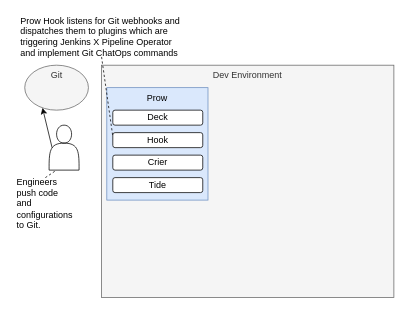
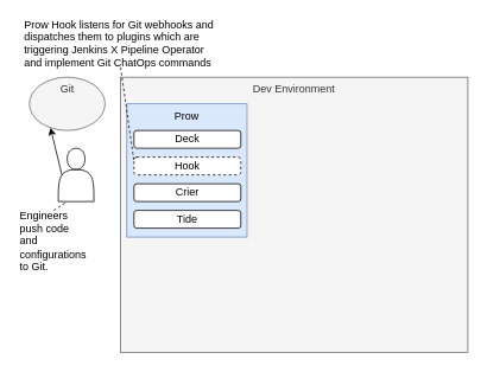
  <mxCell id="0" />
  <mxCell id="1" parent="0" />
  <mxCell id="2" value="Dev Environment" style="rounded=0;whiteSpace=wrap;html=1;align=center;verticalAlign=top;fillColor=#f5f5f5;strokeColor=#666666;fontColor=#333333;" parent="1" vertex="1"><mxGeometry x="135" y="86" width="390" height="310" as="geometry" /></mxCell>
  <mxCell id="3" value="Prow" style="rounded=0;whiteSpace=wrap;html=1;align=center;verticalAlign=top;fillColor=#dae8fc;strokeColor=#6c8ebf;" parent="1" vertex="1"><mxGeometry x="142" y="116" width="135" height="150" as="geometry" /></mxCell>
- <mxCell id="4" value="Hook" style="rounded=1;whiteSpace=wrap;html=1;" parent="1" vertex="1"><mxGeometry x="150" y="176" width="120" height="20" as="geometry" /></mxCell>
+ <mxCell id="4" value="Hook" style="rounded=1;whiteSpace=wrap;html=1;dashed=1;" parent="1" vertex="1"><mxGeometry x="150" y="176" width="120" height="20" as="geometry" /></mxCell>
  <mxCell id="5" value="Git" style="ellipse;whiteSpace=wrap;html=1;verticalAlign=top;fillColor=#f5f5f5;strokeColor=#666666;fontColor=#333333;" parent="1" vertex="1"><mxGeometry x="32.5" y="86" width="85" height="60" as="geometry" /></mxCell>
  <mxCell id="6" value="Deck" style="rounded=1;whiteSpace=wrap;html=1;" parent="1" vertex="1"><mxGeometry x="150" y="146" width="120" height="20" as="geometry" /></mxCell>
  <mxCell id="7" value="Crier" style="rounded=1;whiteSpace=wrap;html=1;" parent="1" vertex="1"><mxGeometry x="150" y="206" width="120" height="20" as="geometry" /></mxCell>
  <mxCell id="8" value="Prow Hook listens for Git webhooks and dispatches them to plugins which are triggering Jenkins X Pipeline Operator and implement Git ChatOps commands&lt;br&gt;" style="text;html=1;strokeColor=none;fillColor=none;align=left;verticalAlign=middle;whiteSpace=wrap;rounded=0;" parent="1" vertex="1"><mxGeometry x="25" y="20" width="220" height="55" as="geometry" /></mxCell>
  <mxCell id="9" value="" style="endArrow=none;dashed=1;html=1;exitX=0.5;exitY=1;exitDx=0;exitDy=0;entryX=0;entryY=0.25;entryDx=0;entryDy=0;" parent="1" source="8" target="4" edge="1"><mxGeometry width="50" height="50" relative="1" as="geometry"><mxPoint x="325" y="81" as="sourcePoint" /><mxPoint x="85" y="156" as="targetPoint" /></mxGeometry></mxCell>
  <mxCell id="10" value="Tide" style="rounded=1;whiteSpace=wrap;html=1;" parent="1" vertex="1"><mxGeometry x="150" y="236" width="120" height="20" as="geometry" /></mxCell>
  <mxCell id="11" value="" style="shape=actor;whiteSpace=wrap;html=1;" parent="1" vertex="1"><mxGeometry x="65" y="166" width="40" height="60" as="geometry" /></mxCell>
  <mxCell id="12" value="" style="endArrow=classic;html=1;exitX=0.1;exitY=0.5;exitDx=0;exitDy=0;entryX=0.25;entryY=1;entryDx=0;entryDy=0;exitPerimeter=0;" parent="1" source="11" target="5" edge="1"><mxGeometry width="50" height="50" relative="1" as="geometry"><mxPoint x="240" y="56" as="sourcePoint" /><mxPoint x="250" y="156" as="targetPoint" /></mxGeometry></mxCell>
  <mxCell id="13" value="Engineers push code and configurations to Git." style="text;html=1;strokeColor=none;fillColor=none;align=left;verticalAlign=middle;whiteSpace=wrap;rounded=0;" parent="1" vertex="1"><mxGeometry x="20" y="236" width="80" height="70" as="geometry" /></mxCell>
  <mxCell id="14" value="" style="endArrow=none;dashed=1;html=1;exitX=0.5;exitY=0;exitDx=0;exitDy=0;entryX=0.25;entryY=1;entryDx=0;entryDy=0;" parent="1" source="13" target="11" edge="1"><mxGeometry width="50" height="50" relative="1" as="geometry"><mxPoint x="-135" y="556" as="sourcePoint" /><mxPoint x="-85" y="506" as="targetPoint" /></mxGeometry></mxCell>
